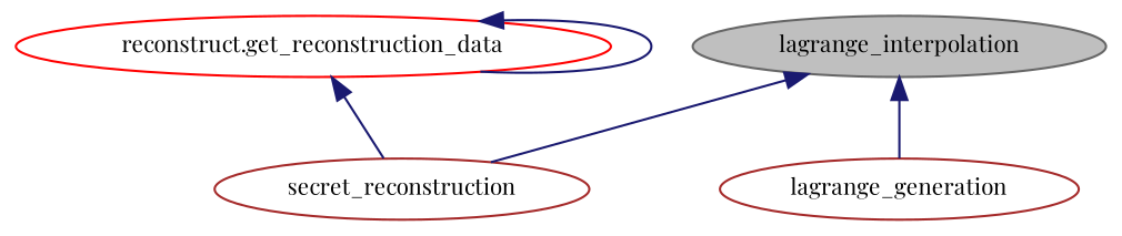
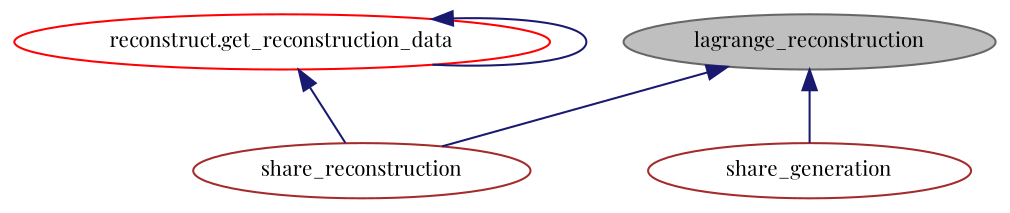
  digraph {
    fontname="Playfair Display"
    rankdir=TB
    node [color=brown fillcolor=white fontname="Playfair Display" fontsize=10 shape=ellipse style=filled]
    edge [color=midnightblue dir=back fontname="Playfair Display" fontsize=10 labelfontname=Helvetica labelfontsize=10 style=solid]
-   n1 [color=gray40 fillcolor=grey75 fontcolor=black height=0.2 label=lagrange_interpolation width=0.4]
-   n2 [height=0.2 label=secret_reconstruction width=0.4]
-   n3 [height=0.2 label=lagrange_generation width=0.4]
+   n1 [color=gray40 fillcolor=grey75 fontcolor=black height=0.2 label=lagrange_reconstruction width=0.4]
+   n2 [height=0.2 label=share_reconstruction width=0.4]
+   n3 [height=0.2 label=share_generation width=0.4]
    n4 [color=red height=0.2 label="reconstruct.get_reconstruction_data" width=0.4]
    n1 -> n2
    n1 -> n3
    n4 -> n2
    n4 -> n4
  }
